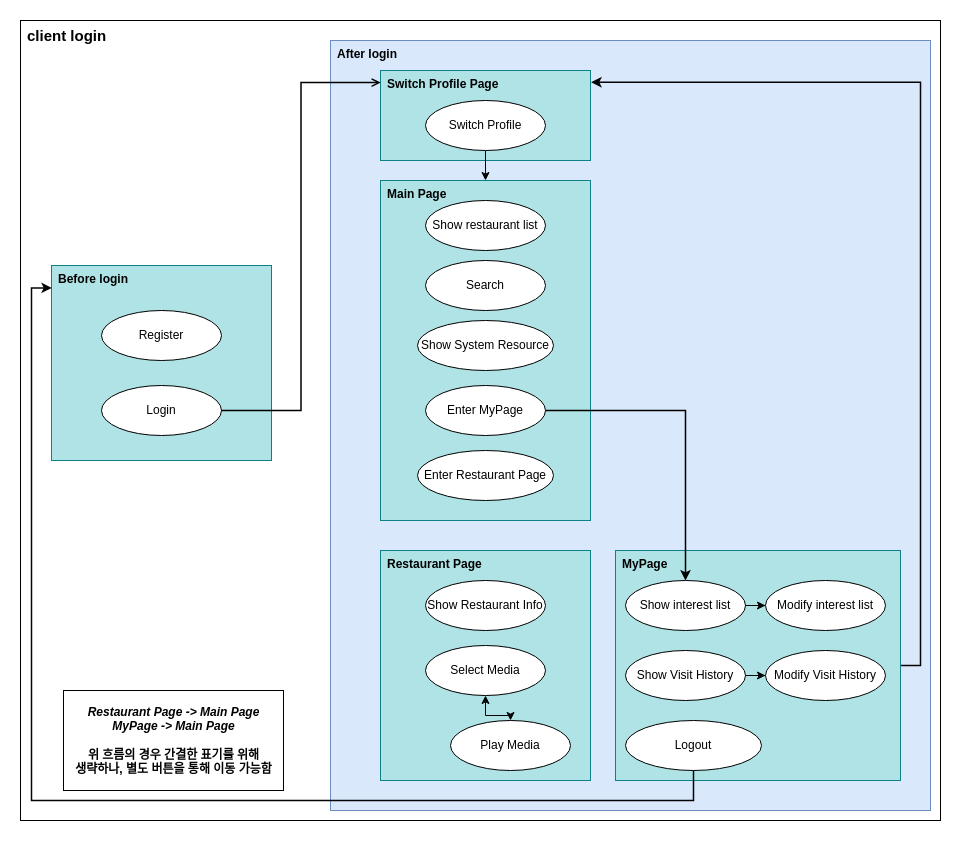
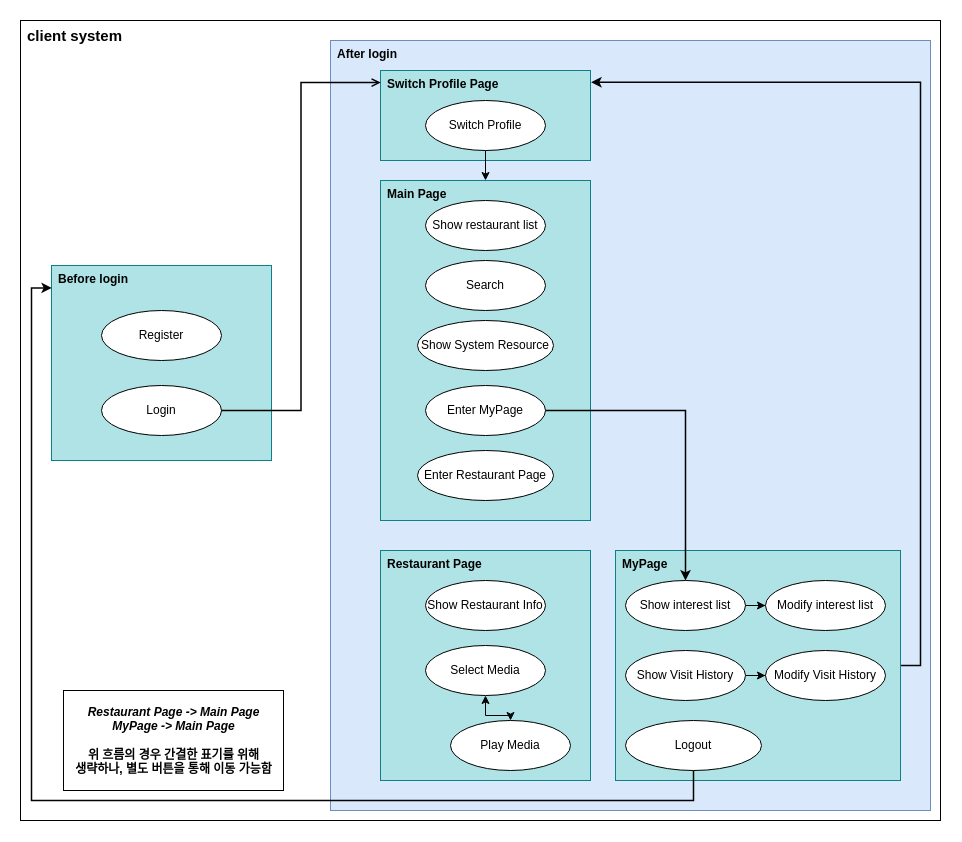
  <mxCell id="0" />
  <mxCell id="1" parent="0" />
- <mxCell id="2" value="client login" style="rounded=0;whiteSpace=wrap;html=1;align=left;verticalAlign=top;fontStyle=1;fontSize=15;spacingLeft=5;" parent="1" vertex="1"><mxGeometry x="20" y="20" width="920" height="800" as="geometry" /></mxCell>
+ <mxCell id="2" value="client system" style="rounded=0;whiteSpace=wrap;html=1;align=left;verticalAlign=top;fontStyle=1;fontSize=15;spacingLeft=5;" parent="1" vertex="1"><mxGeometry x="20" y="20" width="920" height="800" as="geometry" /></mxCell>
  <mxCell id="3" value="Before login" style="rounded=0;whiteSpace=wrap;html=1;fontStyle=1;align=left;verticalAlign=top;spacingLeft=5;fillColor=#b0e3e6;strokeColor=#0e8088;" parent="1" vertex="1"><mxGeometry x="51" y="265" width="220" height="195" as="geometry" /></mxCell>
  <mxCell id="4" value="After login" style="rounded=0;whiteSpace=wrap;html=1;fontStyle=1;align=left;verticalAlign=top;spacingLeft=5;fillColor=#dae8fc;strokeColor=#6c8ebf;" parent="1" vertex="1"><mxGeometry x="330" y="40" width="600" height="770" as="geometry" /></mxCell>
  <mxCell id="5" value="Switch Profile Page" style="rounded=0;whiteSpace=wrap;html=1;fillColor=#b0e3e6;strokeColor=#0e8088;fontStyle=1;align=left;verticalAlign=top;spacingLeft=5;" parent="1" vertex="1"><mxGeometry x="380" y="70" width="210" height="90" as="geometry" /></mxCell>
  <mxCell id="6" value="Register" style="ellipse;whiteSpace=wrap;html=1;" parent="1" vertex="1"><mxGeometry x="101" y="310" width="120" height="50" as="geometry" /></mxCell>
  <mxCell id="7" value="Login" style="ellipse;whiteSpace=wrap;html=1;" parent="1" vertex="1"><mxGeometry x="101" y="385" width="120" height="50" as="geometry" /></mxCell>
  <mxCell id="8" value="Main Page" style="rounded=0;whiteSpace=wrap;html=1;fillColor=#b0e3e6;strokeColor=#0e8088;fontStyle=1;align=left;verticalAlign=top;spacingLeft=5;" parent="1" vertex="1"><mxGeometry x="380" y="180" width="210" height="340" as="geometry" /></mxCell>
  <mxCell id="9" value="Show restaurant list" style="ellipse;whiteSpace=wrap;html=1;" parent="1" vertex="1"><mxGeometry x="425" y="200" width="120" height="50" as="geometry" /></mxCell>
  <mxCell id="10" value="Search" style="ellipse;whiteSpace=wrap;html=1;" parent="1" vertex="1"><mxGeometry x="425" y="260" width="120" height="50" as="geometry" /></mxCell>
  <mxCell id="11" style="edgeStyle=orthogonalEdgeStyle;rounded=0;orthogonalLoop=1;jettySize=auto;html=1;entryX=1.003;entryY=0.13;entryDx=0;entryDy=0;strokeColor=#040405;fontColor=#46495D;fillColor=#B2C9AB;strokeWidth=1.5;entryPerimeter=0;" parent="1" source="12" target="5" edge="1"><mxGeometry relative="1" as="geometry"><Array as="points"><mxPoint x="920" y="665" /><mxPoint x="920" y="82" /></Array></mxGeometry></mxCell>
  <mxCell id="12" value="MyPage" style="rounded=0;whiteSpace=wrap;html=1;fillColor=#b0e3e6;strokeColor=#0e8088;fontStyle=1;align=left;verticalAlign=top;spacingLeft=5;" parent="1" vertex="1"><mxGeometry x="615" y="550" width="285" height="230" as="geometry" /></mxCell>
  <mxCell id="13" value="Restaurant Page" style="rounded=0;whiteSpace=wrap;html=1;fillColor=#b0e3e6;strokeColor=#0e8088;fontStyle=1;align=left;verticalAlign=top;spacingLeft=5;" parent="1" vertex="1"><mxGeometry x="380" y="550" width="210" height="230" as="geometry" /></mxCell>
  <mxCell id="14" style="edgeStyle=orthogonalEdgeStyle;rounded=0;orthogonalLoop=1;jettySize=auto;html=1;strokeColor=#040405;fontColor=#46495D;fillColor=#B2C9AB;" parent="1" source="15" target="16" edge="1"><mxGeometry relative="1" as="geometry" /></mxCell>
  <mxCell id="15" value="Show interest list" style="ellipse;whiteSpace=wrap;html=1;" parent="1" vertex="1"><mxGeometry x="625" y="580" width="120" height="50" as="geometry" /></mxCell>
  <mxCell id="16" value="Modify interest list" style="ellipse;whiteSpace=wrap;html=1;" parent="1" vertex="1"><mxGeometry x="765" y="580" width="120" height="50" as="geometry" /></mxCell>
  <mxCell id="17" style="edgeStyle=orthogonalEdgeStyle;rounded=0;orthogonalLoop=1;jettySize=auto;html=1;entryX=0.5;entryY=0;entryDx=0;entryDy=0;strokeWidth=1.5;" edge="1" parent="1" source="18" target="15"><mxGeometry relative="1" as="geometry" /></mxCell>
  <mxCell id="18" value="Enter MyPage" style="ellipse;whiteSpace=wrap;html=1;" parent="1" vertex="1"><mxGeometry x="425" y="385" width="120" height="50" as="geometry" /></mxCell>
  <mxCell id="19" style="edgeStyle=orthogonalEdgeStyle;rounded=0;orthogonalLoop=1;jettySize=auto;html=1;entryX=0.5;entryY=0;entryDx=0;entryDy=0;strokeColor=none;strokeWidth=1.5;" edge="1" parent="1" source="20" target="27"><mxGeometry relative="1" as="geometry" /></mxCell>
  <mxCell id="20" value="Enter Restaurant Page" style="ellipse;whiteSpace=wrap;html=1;" parent="1" vertex="1"><mxGeometry x="417" y="450" width="136" height="50" as="geometry" /></mxCell>
  <mxCell id="21" value="Show System Resource" style="ellipse;whiteSpace=wrap;html=1;" parent="1" vertex="1"><mxGeometry x="417" y="320" width="136" height="50" as="geometry" /></mxCell>
  <mxCell id="22" value="Logout" style="ellipse;whiteSpace=wrap;html=1;" parent="1" vertex="1"><mxGeometry x="625" y="720" width="136" height="50" as="geometry" /></mxCell>
  <mxCell id="23" style="edgeStyle=orthogonalEdgeStyle;rounded=0;orthogonalLoop=1;jettySize=auto;html=1;entryX=0;entryY=0.5;entryDx=0;entryDy=0;strokeColor=#040405;fontColor=#46495D;fillColor=#B2C9AB;" parent="1" source="24" target="26" edge="1"><mxGeometry relative="1" as="geometry" /></mxCell>
  <mxCell id="24" value="Show Visit History" style="ellipse;whiteSpace=wrap;html=1;" parent="1" vertex="1"><mxGeometry x="625" y="650" width="120" height="50" as="geometry" /></mxCell>
  <mxCell id="25" style="edgeStyle=orthogonalEdgeStyle;rounded=0;orthogonalLoop=1;jettySize=auto;html=1;entryX=0.002;entryY=0.115;entryDx=0;entryDy=0;entryPerimeter=0;strokeColor=#040405;fontColor=#46495D;fillColor=#B2C9AB;strokeWidth=1.5;exitX=0.5;exitY=1;exitDx=0;exitDy=0;" parent="1" source="22" target="3" edge="1"><mxGeometry relative="1" as="geometry"><Array as="points"><mxPoint x="693" y="800" /><mxPoint x="31" y="800" /><mxPoint x="31" y="287" /></Array></mxGeometry></mxCell>
  <mxCell id="26" value="Modify Visit History" style="ellipse;whiteSpace=wrap;html=1;" parent="1" vertex="1"><mxGeometry x="765" y="650" width="120" height="50" as="geometry" /></mxCell>
  <mxCell id="27" value="Show Restaurant Info" style="ellipse;whiteSpace=wrap;html=1;" parent="1" vertex="1"><mxGeometry x="425" y="580" width="120" height="50" as="geometry" /></mxCell>
  <mxCell id="28" style="edgeStyle=orthogonalEdgeStyle;rounded=0;orthogonalLoop=1;jettySize=auto;html=1;entryX=0.5;entryY=0;entryDx=0;entryDy=0;strokeColor=#040405;fontColor=#46495D;fillColor=#B2C9AB;startArrow=classic;startFill=1;" parent="1" source="29" target="30" edge="1"><mxGeometry relative="1" as="geometry" /></mxCell>
  <mxCell id="29" value="Select Media" style="ellipse;whiteSpace=wrap;html=1;" parent="1" vertex="1"><mxGeometry x="425" y="645" width="120" height="50" as="geometry" /></mxCell>
  <mxCell id="30" value="Play Media" style="ellipse;whiteSpace=wrap;html=1;" parent="1" vertex="1"><mxGeometry x="450" y="720" width="120" height="50" as="geometry" /></mxCell>
  <mxCell id="31" style="edgeStyle=orthogonalEdgeStyle;rounded=0;orthogonalLoop=1;jettySize=auto;html=1;entryX=0.5;entryY=0;entryDx=0;entryDy=0;strokeColor=#040405;fontColor=#46495D;fillColor=#B2C9AB;" parent="1" source="32" target="8" edge="1"><mxGeometry relative="1" as="geometry" /></mxCell>
  <mxCell id="32" value="Switch Profile" style="ellipse;whiteSpace=wrap;html=1;" parent="1" vertex="1"><mxGeometry x="425" y="100" width="120" height="50" as="geometry" /></mxCell>
  <mxCell id="33" style="edgeStyle=orthogonalEdgeStyle;rounded=0;orthogonalLoop=1;jettySize=auto;html=1;entryX=0.001;entryY=0.134;entryDx=0;entryDy=0;entryPerimeter=0;strokeColor=#000000;fontColor=#46495D;fillColor=#B2C9AB;strokeWidth=1.5;endArrow=open;" parent="1" source="7" target="5" edge="1"><mxGeometry relative="1" as="geometry" /></mxCell>
  <mxCell id="34" value="" style="rounded=0;whiteSpace=wrap;html=1;" vertex="1" parent="1"><mxGeometry x="63" y="690" width="220" height="100" as="geometry" /></mxCell>
  <mxCell id="35" value="&lt;i&gt;Restaurant Page -&amp;gt; Main Page&lt;br&gt;MyPage -&amp;gt; Main Page&lt;br&gt;&lt;/i&gt;&lt;br&gt;위 흐름의 경우 간결한 표기를 위해 &lt;br&gt;생략하나, 별도 버튼을 통해 이동 가능함" style="text;html=1;align=center;verticalAlign=middle;whiteSpace=wrap;rounded=0;fontStyle=1" vertex="1" parent="1"><mxGeometry x="60.5" y="725" width="225" height="30" as="geometry" /></mxCell>
